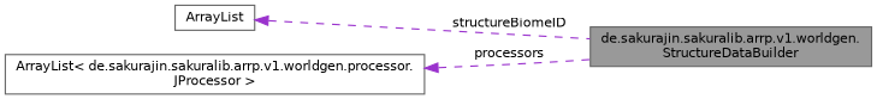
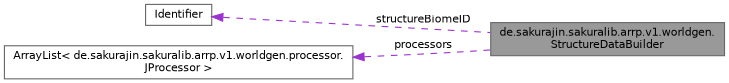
  digraph {
    rankdir=LR
    node [color=gray40 fillcolor=white fontname=Helvetica fontsize=10 shape=box style=filled]
    edge [color=darkorchid3 dir=back fontname=Helvetica fontsize=10 labelfontname=Helvetica labelfontsize=10 style=dashed]
    n1 [fillcolor=grey60 fontcolor=black height=0.2 label="de.sakurajin.sakuralib.arrp.v1.worldgen.\lStructureDataBuilder" width=0.4]
-   n2 [height=0.2 label=ArrayList width=0.4]
+   n2 [height=0.2 label=Identifier width=0.4]
    n3 [height=0.2 label="ArrayList\< de.sakurajin.sakuralib.arrp.v1.worldgen.processor.\lJProcessor \>" width=0.4]
    n2 -> n1 [label=" structureBiomeID"]
    n3 -> n1 [label=" processors"]
  }
